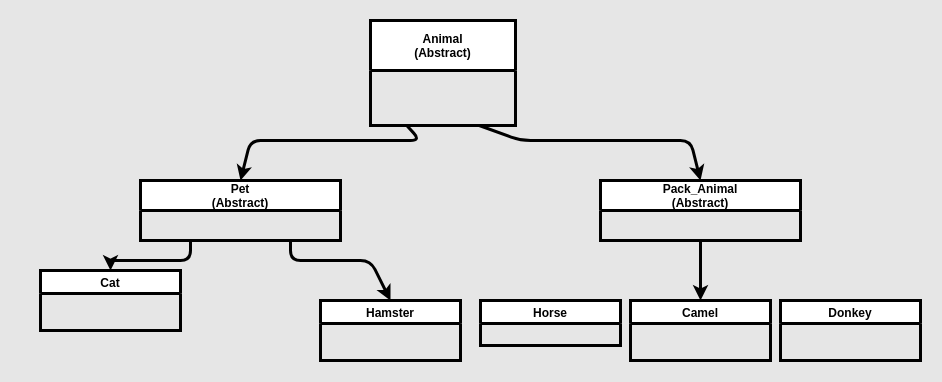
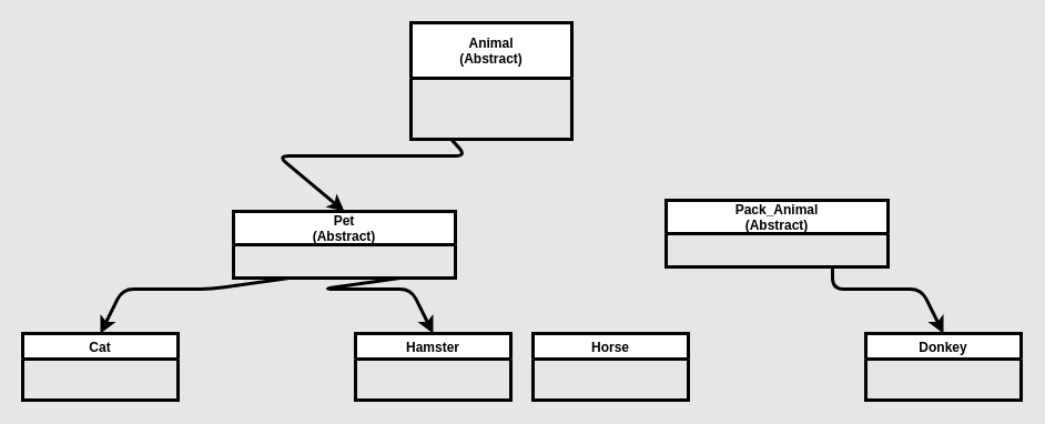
  <mxCell id="0" />
  <mxCell id="1" parent="0" />
- <mxCell id="2" style="edgeStyle=none;html=1;exitX=0.75;exitY=1;exitDx=0;exitDy=0;entryX=0.5;entryY=0;entryDx=0;entryDy=0;strokeWidth=3;strokeColor=#000000;shadow=0;backgroundOutline=0;" edge="1" parent="1" source="3" target="10"><mxGeometry relative="1" as="geometry"><mxPoint x="540" y="180" as="targetPoint" /><Array as="points"><mxPoint x="520" y="140" /><mxPoint x="690" y="140" /></Array></mxGeometry></mxCell>
  <mxCell id="3" value="Animal&#10;(Abstract)" style="swimlane;startSize=50;strokeWidth=3;strokeColor=#000000;shadow=0;backgroundOutline=0;" vertex="1" parent="1"><mxGeometry x="370" y="20" width="145" height="105" as="geometry" /></mxCell>
  <mxCell id="4" value="" style="endArrow=classic;html=1;exitX=0.25;exitY=1;exitDx=0;exitDy=0;strokeWidth=3;strokeColor=#000000;shadow=0;backgroundOutline=0;entryX=0.5;entryY=0;entryDx=0;entryDy=0;" edge="1" parent="1" source="3" target="7"><mxGeometry width="50" height="50" relative="1" as="geometry"><mxPoint x="460" y="320" as="sourcePoint" /><mxPoint x="390" y="220" as="targetPoint" /><Array as="points"><mxPoint x="420" y="140" /><mxPoint x="250" y="140" /></Array></mxGeometry></mxCell>
  <mxCell id="5" style="edgeStyle=none;html=1;exitX=0.25;exitY=1;exitDx=0;exitDy=0;entryX=0.5;entryY=0;entryDx=0;entryDy=0;shadow=0;strokeColor=#000000;strokeWidth=3;" edge="1" parent="1" source="7" target="11"><mxGeometry relative="1" as="geometry"><Array as="points"><mxPoint x="190" y="260" /><mxPoint x="110" y="260" /></Array></mxGeometry></mxCell>
  <mxCell id="6" style="edgeStyle=none;html=1;exitX=0.75;exitY=1;exitDx=0;exitDy=0;entryX=0.5;entryY=0;entryDx=0;entryDy=0;shadow=0;strokeColor=#000000;strokeWidth=3;" edge="1" parent="1" source="7" target="12"><mxGeometry relative="1" as="geometry"><Array as="points"><mxPoint x="290" y="260" /><mxPoint x="370" y="260" /></Array></mxGeometry></mxCell>
- <mxCell id="7" value="Pet&#10;(Abstract)" style="swimlane;strokeWidth=3;strokeColor=#000000;shadow=0;backgroundOutline=0;startSize=30;" vertex="1" parent="1"><mxGeometry x="140" y="180" width="200" height="60" as="geometry" /></mxCell>
- <mxCell id="8" style="edgeStyle=none;html=1;entryX=0.5;entryY=0;entryDx=0;entryDy=0;shadow=0;strokeColor=#000000;strokeWidth=3;" edge="1" parent="1" source="10" target="14"><mxGeometry relative="1" as="geometry" /></mxCell>
+ <mxCell id="7" value="Pet&#10;(Abstract)" style="swimlane;strokeWidth=3;strokeColor=#000000;shadow=0;backgroundOutline=0;startSize=30;" vertex="1" parent="1"><mxGeometry x="210" y="190" width="200" height="60" as="geometry" /></mxCell>
+ <mxCell id="9" style="edgeStyle=none;html=1;exitX=0.75;exitY=1;exitDx=0;exitDy=0;entryX=0.5;entryY=0;entryDx=0;entryDy=0;shadow=0;strokeColor=#000000;strokeWidth=3;" edge="1" parent="1" source="10" target="15"><mxGeometry relative="1" as="geometry"><Array as="points"><mxPoint x="750" y="260" /><mxPoint x="830" y="260" /></Array></mxGeometry></mxCell>
  <mxCell id="10" value="Pack_Animal&#10;(Abstract)" style="swimlane;startSize=30;strokeWidth=3;strokeColor=#000000;shadow=0;backgroundOutline=0;" vertex="1" parent="1"><mxGeometry x="600" y="180" width="200" height="60" as="geometry" /></mxCell>
- <mxCell id="11" value="Cat" style="swimlane;shadow=0;strokeColor=#000000;strokeWidth=3;" vertex="1" parent="1"><mxGeometry x="40" y="270" width="140" height="60" as="geometry" /></mxCell>
+ <mxCell id="11" value="Cat" style="swimlane;shadow=0;strokeColor=#000000;strokeWidth=3;" vertex="1" parent="1"><mxGeometry x="20" y="300" width="140" height="60" as="geometry" /></mxCell>
  <mxCell id="12" value="Hamster" style="swimlane;shadow=0;strokeColor=#000000;strokeWidth=3;startSize=23;" vertex="1" parent="1"><mxGeometry x="320" y="300" width="140" height="60" as="geometry" /></mxCell>
- <mxCell id="13" value="Horse" style="swimlane;shadow=0;strokeColor=#000000;strokeWidth=3;" vertex="1" parent="1"><mxGeometry x="480" y="300" width="140" height="45" as="geometry" /></mxCell>
- <mxCell id="14" value="Camel" style="swimlane;shadow=0;strokeColor=#000000;strokeWidth=3;startSize=23;" vertex="1" parent="1"><mxGeometry x="630" y="300" width="140" height="60" as="geometry" /></mxCell>
+ <mxCell id="13" value="Horse" style="swimlane;shadow=0;strokeColor=#000000;strokeWidth=3;" vertex="1" parent="1"><mxGeometry x="480" y="300" width="140" height="60" as="geometry" /></mxCell>
  <mxCell id="15" value="Donkey" style="swimlane;shadow=0;strokeColor=#000000;strokeWidth=3;startSize=23;" vertex="1" parent="1"><mxGeometry x="780" y="300" width="140" height="60" as="geometry" /></mxCell>
